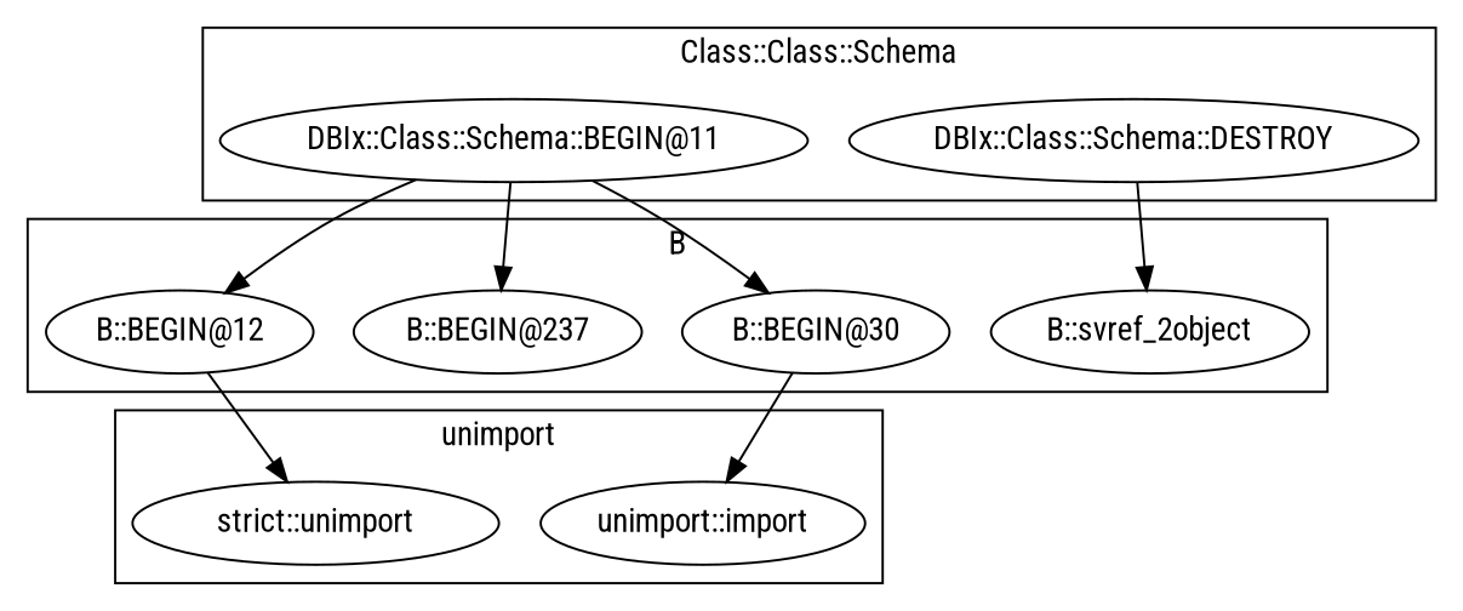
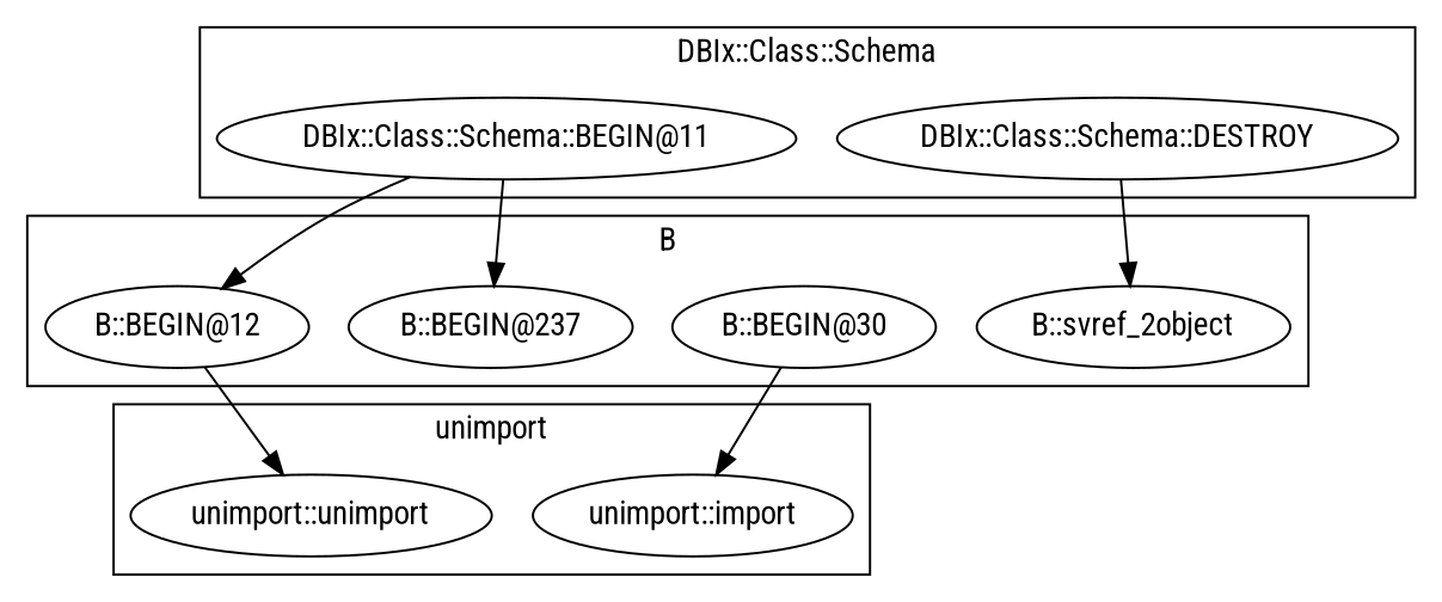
  digraph {
    fontname="Roboto Condensed"
    node [fontname="Roboto Condensed"]
    edge [fontname="Roboto Condensed"]
    "DBIx::Class::Schema::DESTROY"
    "DBIx::Class::Schema::BEGIN@11"
    n3 [label="unimport::import"]
-   "strict::unimport"
+   "strict::unimport" [label="unimport::unimport"]
    "B::BEGIN@30"
    "B::BEGIN@237"
    "B::svref_2object"
    "B::BEGIN@12"
    subgraph cluster_1 {
-     label="Class::Class::Schema"
+     label="DBIx::Class::Schema"
      "DBIx::Class::Schema::DESTROY"
      "DBIx::Class::Schema::BEGIN@11"
    }
    subgraph cluster_2 {
      label=unimport
      n3
      "strict::unimport"
    }
    subgraph cluster_3 {
      label=B
      "B::BEGIN@30"
      "B::BEGIN@237"
      "B::svref_2object"
      "B::BEGIN@12"
    }
    "DBIx::Class::Schema::DESTROY" -> "B::svref_2object"
-   "DBIx::Class::Schema::BEGIN@11" -> "B::BEGIN@30"
    "DBIx::Class::Schema::BEGIN@11" -> "B::BEGIN@237"
    "DBIx::Class::Schema::BEGIN@11" -> "B::BEGIN@12"
    "B::BEGIN@30" -> n3
    "B::BEGIN@12" -> "strict::unimport"
  }
